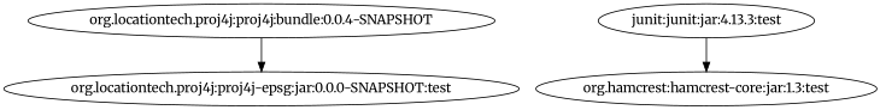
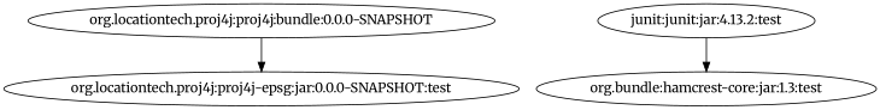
  digraph {
    fontname=Merriweather
    node [fontname=Merriweather]
    edge [fontname=Merriweather]
-   "org.locationtech.proj4j:proj4j:bundle:0.0.0-SNAPSHOT" [label="org.locationtech.proj4j:proj4j:bundle:0.0.4-SNAPSHOT"]
+   "org.locationtech.proj4j:proj4j:bundle:0.0.0-SNAPSHOT"
    "org.locationtech.proj4j:proj4j-epsg:jar:0.0.0-SNAPSHOT:test"
-   "junit:junit:jar:4.13.2:test" [label="junit:junit:jar:4.13.3:test"]
-   "org.hamcrest:hamcrest-core:jar:1.3:test"
+   "junit:junit:jar:4.13.2:test"
+   "org.hamcrest:hamcrest-core:jar:1.3:test" [label="org.bundle:hamcrest-core:jar:1.3:test"]
    "org.locationtech.proj4j:proj4j:bundle:0.0.0-SNAPSHOT" -> "org.locationtech.proj4j:proj4j-epsg:jar:0.0.0-SNAPSHOT:test"
    "junit:junit:jar:4.13.2:test" -> "org.hamcrest:hamcrest-core:jar:1.3:test"
  }
